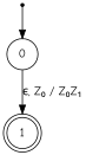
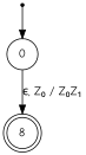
  digraph {
    fontname="Comic Neue"
    node [fontname="Comic Neue"]
    edge [fontname="Comic Neue"]
    0 [shape=circle]
-   1 [shape=doublecircle]
+   1 [shape=doublecircle label=8]
    start [shape=point]
    0 -> 1 [label="ϵ, Z₀ / Z₀Z₁"]
    start -> 0
  }
